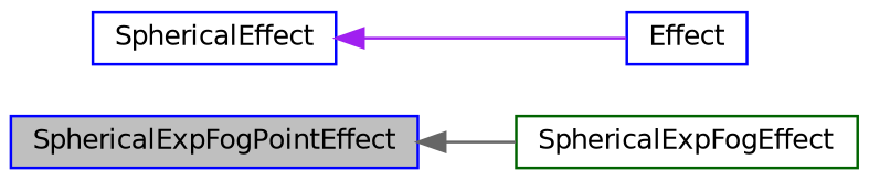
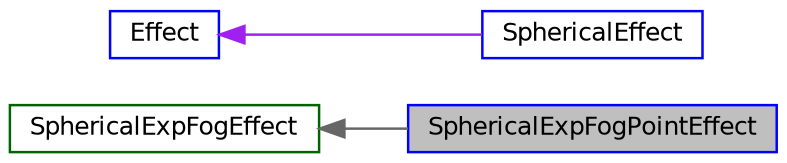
  digraph {
    rankdir=LR
    node [color=blue fillcolor=white fontname=Helvetica fontsize=10 shape=record style=filled]
    edge [dir=back fontname=Helvetica fontsize=10 labelfontname=Helvetica labelfontsize=10 style=solid]
    n1 [fillcolor=grey75 fontcolor=black height=0.2 label=SphericalExpFogPointEffect width=0.4]
    n2 [color=darkgreen height=0.2 label=SphericalExpFogEffect width=0.4]
    n3 [height=0.2 label=SphericalEffect width=0.4]
    n4 [height=0.2 label=Effect width=0.4]
-   n1 -> n2 [color=gray40]
-   n3 -> n4 [color=purple]
+   n2 -> n1 [color=gray40]
+   n4 -> n3 [color=purple]
  }
